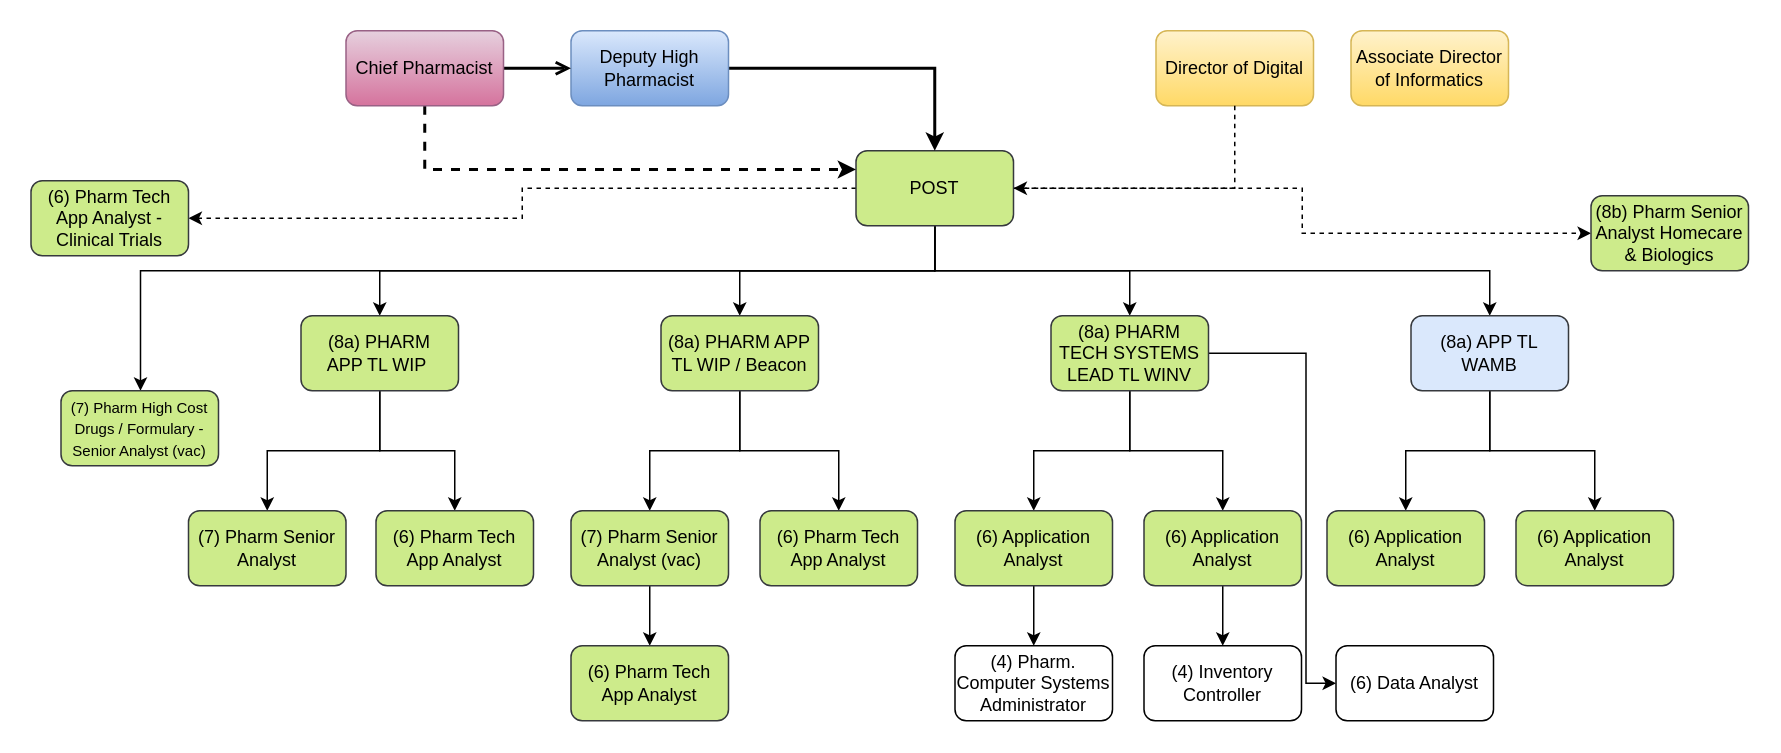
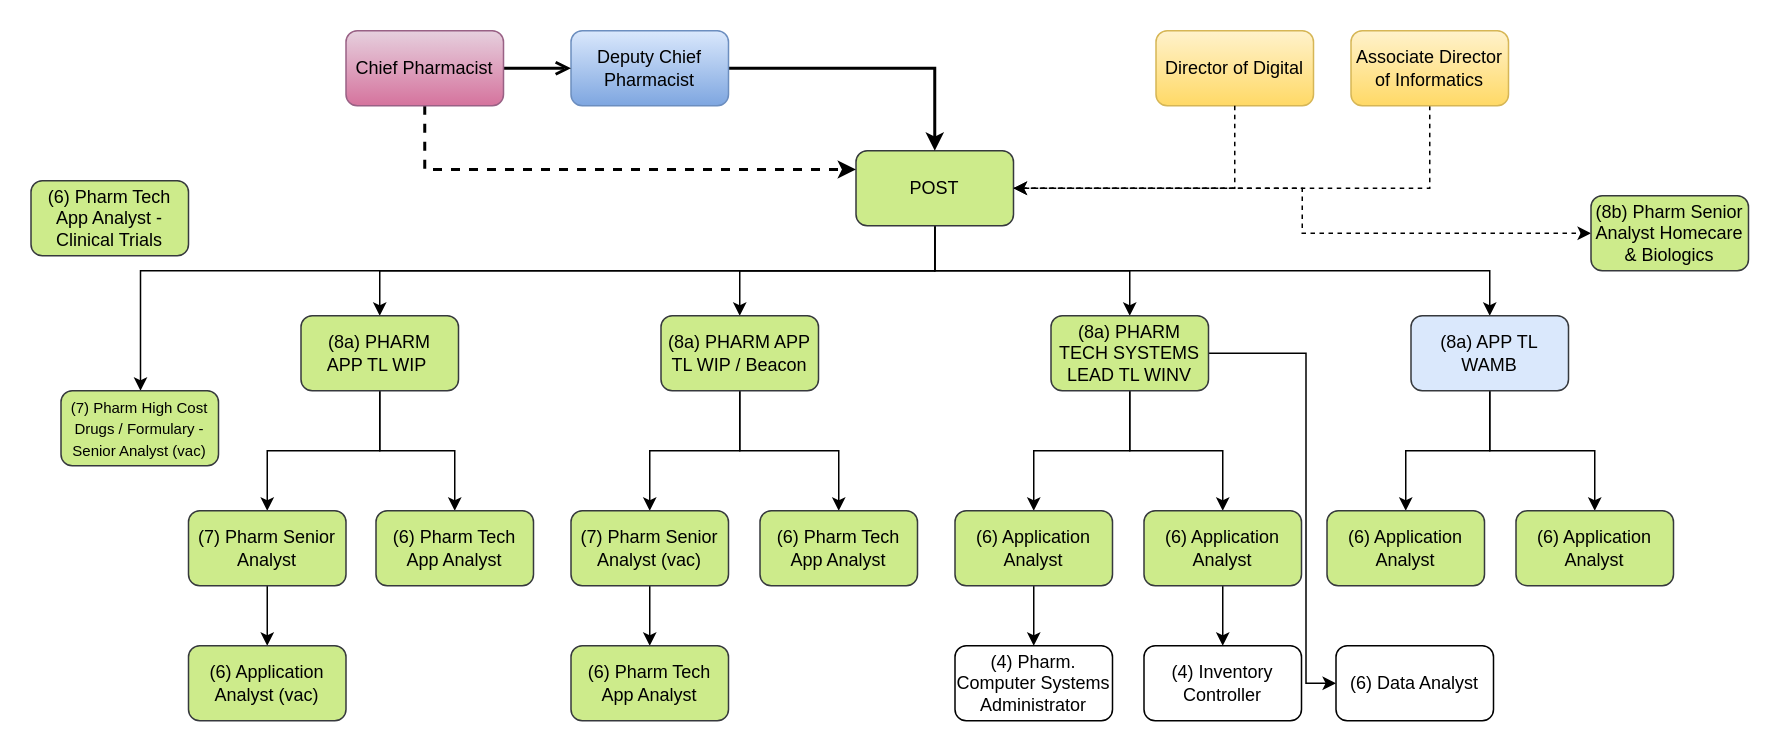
  <mxCell id="0" />
  <mxCell id="1" parent="0" />
  <mxCell id="2" style="edgeStyle=orthogonalEdgeStyle;rounded=0;orthogonalLoop=1;jettySize=auto;html=1;exitX=0.5;exitY=1;exitDx=0;exitDy=0;entryX=0.5;entryY=0;entryDx=0;entryDy=0;strokeWidth=1;" edge="1" parent="1" source="9" target="21"><mxGeometry relative="1" as="geometry" /></mxCell>
  <mxCell id="3" style="edgeStyle=orthogonalEdgeStyle;rounded=0;orthogonalLoop=1;jettySize=auto;html=1;exitX=0.5;exitY=1;exitDx=0;exitDy=0;entryX=0.5;entryY=0;entryDx=0;entryDy=0;strokeWidth=1;" edge="1" parent="1" source="9" target="28"><mxGeometry relative="1" as="geometry" /></mxCell>
  <mxCell id="4" style="edgeStyle=orthogonalEdgeStyle;rounded=0;orthogonalLoop=1;jettySize=auto;html=1;exitX=0.5;exitY=1;exitDx=0;exitDy=0;strokeWidth=1;" edge="1" parent="1" source="9" target="25"><mxGeometry relative="1" as="geometry" /></mxCell>
  <mxCell id="5" style="edgeStyle=orthogonalEdgeStyle;rounded=0;orthogonalLoop=1;jettySize=auto;html=1;exitX=0.5;exitY=1;exitDx=0;exitDy=0;entryX=0.5;entryY=0;entryDx=0;entryDy=0;strokeWidth=1;" edge="1" parent="1" source="9" target="31"><mxGeometry relative="1" as="geometry" /></mxCell>
  <mxCell id="6" style="edgeStyle=orthogonalEdgeStyle;rounded=0;orthogonalLoop=1;jettySize=auto;html=1;exitX=0.5;exitY=1;exitDx=0;exitDy=0;strokeWidth=1;" edge="1" parent="1" source="9" target="50"><mxGeometry relative="1" as="geometry"><Array as="points"><mxPoint x="623" y="180" /><mxPoint x="93" y="180" /></Array></mxGeometry></mxCell>
- <mxCell id="7" style="edgeStyle=orthogonalEdgeStyle;rounded=0;orthogonalLoop=1;jettySize=auto;html=1;exitX=0;exitY=0.5;exitDx=0;exitDy=0;dashed=1;strokeWidth=1;" edge="1" parent="1" source="9" target="48"><mxGeometry relative="1" as="geometry" /></mxCell>
  <mxCell id="8" style="edgeStyle=orthogonalEdgeStyle;rounded=0;orthogonalLoop=1;jettySize=auto;html=1;exitX=1;exitY=0.5;exitDx=0;exitDy=0;dashed=1;strokeWidth=1;" edge="1" parent="1" source="9" target="49"><mxGeometry relative="1" as="geometry" /></mxCell>
  <mxCell id="9" value="POST" style="rounded=1;whiteSpace=wrap;html=1;strokeColor=#36393d;fillColor=#cdeb8b;shadow=0;glass=0;" vertex="1" parent="1"><mxGeometry x="570" y="100" width="105" height="50" as="geometry" /></mxCell>
  <mxCell id="10" value="Director of Digital" style="rounded=1;whiteSpace=wrap;html=1;gradientColor=#ffd966;fillColor=#fff2cc;strokeColor=#d6b656;" vertex="1" parent="1"><mxGeometry x="770" y="20" width="105" height="50" as="geometry" /></mxCell>
+ <mxCell id="11" style="edgeStyle=orthogonalEdgeStyle;rounded=0;orthogonalLoop=1;jettySize=auto;html=1;exitX=0.5;exitY=1;exitDx=0;exitDy=0;entryX=1;entryY=0.5;entryDx=0;entryDy=0;dashed=1;" edge="1" parent="1" source="12" target="9"><mxGeometry relative="1" as="geometry" /></mxCell>
  <mxCell id="12" value="Associate Director of Informatics" style="rounded=1;whiteSpace=wrap;html=1;gradientColor=#ffd966;fillColor=#fff2cc;strokeColor=#d6b656;" vertex="1" parent="1"><mxGeometry x="900" y="20" width="105" height="50" as="geometry" /></mxCell>
  <mxCell id="13" style="edgeStyle=orthogonalEdgeStyle;rounded=0;orthogonalLoop=1;jettySize=auto;html=1;exitX=0.5;exitY=1;exitDx=0;exitDy=0;entryX=1;entryY=0.5;entryDx=0;entryDy=0;dashed=1;" edge="1" parent="1" source="10" target="9"><mxGeometry relative="1" as="geometry" /></mxCell>
  <mxCell id="14" style="edgeStyle=orthogonalEdgeStyle;rounded=0;orthogonalLoop=1;jettySize=auto;html=1;exitX=1;exitY=0.5;exitDx=0;exitDy=0;strokeWidth=2;" edge="1" parent="1" source="15" target="9"><mxGeometry relative="1" as="geometry" /></mxCell>
- <mxCell id="15" value="Deputy High Pharmacist" style="rounded=1;whiteSpace=wrap;html=1;gradientColor=#7ea6e0;fillColor=#dae8fc;strokeColor=#6c8ebf;" vertex="1" parent="1"><mxGeometry x="380" y="20" width="105" height="50" as="geometry" /></mxCell>
+ <mxCell id="15" value="Deputy Chief Pharmacist" style="rounded=1;whiteSpace=wrap;html=1;gradientColor=#7ea6e0;fillColor=#dae8fc;strokeColor=#6c8ebf;" vertex="1" parent="1"><mxGeometry x="380" y="20" width="105" height="50" as="geometry" /></mxCell>
  <mxCell id="16" style="edgeStyle=orthogonalEdgeStyle;rounded=0;orthogonalLoop=1;jettySize=auto;html=1;exitX=1;exitY=0.5;exitDx=0;exitDy=0;strokeWidth=2;endArrow=open;" edge="1" parent="1" source="18" target="15"><mxGeometry relative="1" as="geometry" /></mxCell>
  <mxCell id="17" style="edgeStyle=orthogonalEdgeStyle;rounded=0;orthogonalLoop=1;jettySize=auto;html=1;exitX=0.5;exitY=1;exitDx=0;exitDy=0;entryX=0;entryY=0.25;entryDx=0;entryDy=0;strokeWidth=2;dashed=1;" edge="1" parent="1" source="18" target="9"><mxGeometry relative="1" as="geometry" /></mxCell>
  <mxCell id="18" value="Chief Pharmacist" style="rounded=1;whiteSpace=wrap;html=1;gradientColor=#d5739d;fillColor=#e6d0de;strokeColor=#996185;" vertex="1" parent="1"><mxGeometry x="230" y="20" width="105" height="50" as="geometry" /></mxCell>
  <mxCell id="19" style="edgeStyle=orthogonalEdgeStyle;rounded=0;orthogonalLoop=1;jettySize=auto;html=1;exitX=0.5;exitY=1;exitDx=0;exitDy=0;strokeWidth=1;" edge="1" parent="1" source="21" target="36"><mxGeometry relative="1" as="geometry" /></mxCell>
  <mxCell id="20" style="edgeStyle=orthogonalEdgeStyle;rounded=0;orthogonalLoop=1;jettySize=auto;html=1;exitX=0.5;exitY=1;exitDx=0;exitDy=0;strokeWidth=1;" edge="1" parent="1" source="21" target="37"><mxGeometry relative="1" as="geometry" /></mxCell>
  <mxCell id="21" value="(8a) PHARM APP TL WIP / Beacon" style="rounded=1;whiteSpace=wrap;html=1;fillColor=#cdeb8b;strokeColor=#36393d;" vertex="1" parent="1"><mxGeometry x="440" y="210" width="105" height="50" as="geometry" /></mxCell>
  <mxCell id="22" style="edgeStyle=orthogonalEdgeStyle;rounded=0;orthogonalLoop=1;jettySize=auto;html=1;exitX=0.5;exitY=1;exitDx=0;exitDy=0;entryX=0.5;entryY=0;entryDx=0;entryDy=0;strokeWidth=1;" edge="1" parent="1" source="25" target="39"><mxGeometry relative="1" as="geometry" /></mxCell>
  <mxCell id="23" style="edgeStyle=orthogonalEdgeStyle;rounded=0;orthogonalLoop=1;jettySize=auto;html=1;exitX=0.5;exitY=1;exitDx=0;exitDy=0;strokeWidth=1;" edge="1" parent="1" source="25" target="41"><mxGeometry relative="1" as="geometry" /></mxCell>
  <mxCell id="24" style="edgeStyle=orthogonalEdgeStyle;rounded=0;orthogonalLoop=1;jettySize=auto;html=1;exitX=1;exitY=0.5;exitDx=0;exitDy=0;entryX=0;entryY=0.5;entryDx=0;entryDy=0;strokeWidth=1;" edge="1" parent="1"><mxGeometry relative="1" as="geometry"><mxPoint x="805" y="235" as="sourcePoint" /><mxPoint x="890" y="455" as="targetPoint" /><Array as="points"><mxPoint x="870" y="235" /><mxPoint x="870" y="455" /></Array></mxGeometry></mxCell>
  <mxCell id="25" value="(8a) PHARM TECH SYSTEMS LEAD TL WINV" style="rounded=1;whiteSpace=wrap;html=1;fillColor=#cdeb8b;strokeColor=#36393d;" vertex="1" parent="1"><mxGeometry x="700" y="210" width="105" height="50" as="geometry" /></mxCell>
  <mxCell id="26" style="edgeStyle=orthogonalEdgeStyle;rounded=0;orthogonalLoop=1;jettySize=auto;html=1;exitX=0.5;exitY=1;exitDx=0;exitDy=0;strokeWidth=1;" edge="1" parent="1" source="28" target="33"><mxGeometry relative="1" as="geometry" /></mxCell>
  <mxCell id="27" style="edgeStyle=orthogonalEdgeStyle;rounded=0;orthogonalLoop=1;jettySize=auto;html=1;exitX=0.5;exitY=1;exitDx=0;exitDy=0;strokeWidth=1;" edge="1" parent="1" source="28" target="34"><mxGeometry relative="1" as="geometry" /></mxCell>
  <mxCell id="28" value="(8a) PHARM &lt;br&gt;APP TL WIP&amp;nbsp;" style="rounded=1;whiteSpace=wrap;html=1;fillColor=#cdeb8b;strokeColor=#36393d;" vertex="1" parent="1"><mxGeometry x="200" y="210" width="105" height="50" as="geometry" /></mxCell>
  <mxCell id="29" style="edgeStyle=orthogonalEdgeStyle;rounded=0;orthogonalLoop=1;jettySize=auto;html=1;exitX=0.5;exitY=1;exitDx=0;exitDy=0;strokeWidth=1;" edge="1" parent="1" source="31" target="42"><mxGeometry relative="1" as="geometry" /></mxCell>
  <mxCell id="30" style="edgeStyle=orthogonalEdgeStyle;rounded=0;orthogonalLoop=1;jettySize=auto;html=1;exitX=0.5;exitY=1;exitDx=0;exitDy=0;entryX=0.5;entryY=0;entryDx=0;entryDy=0;strokeWidth=1;" edge="1" parent="1" source="31" target="43"><mxGeometry relative="1" as="geometry" /></mxCell>
  <mxCell id="31" value="(8a) APP TL WAMB" style="rounded=1;whiteSpace=wrap;html=1;fillColor=#dae8fc;strokeColor=#36393d;" vertex="1" parent="1"><mxGeometry x="940" y="210" width="105" height="50" as="geometry" /></mxCell>
+ <mxCell id="32" style="edgeStyle=orthogonalEdgeStyle;rounded=0;orthogonalLoop=1;jettySize=auto;html=1;exitX=0.5;exitY=1;exitDx=0;exitDy=0;entryX=0.5;entryY=0;entryDx=0;entryDy=0;strokeWidth=1;" edge="1" parent="1" source="33" target="44"><mxGeometry relative="1" as="geometry" /></mxCell>
  <mxCell id="33" value="(7) Pharm Senior Analyst" style="rounded=1;whiteSpace=wrap;html=1;fillColor=#cdeb8b;strokeColor=#36393d;" vertex="1" parent="1"><mxGeometry x="125" y="340" width="105" height="50" as="geometry" /></mxCell>
  <mxCell id="34" value="(6) Pharm Tech App Analyst" style="rounded=1;whiteSpace=wrap;html=1;fillColor=#cdeb8b;strokeColor=#36393d;" vertex="1" parent="1"><mxGeometry x="250" y="340" width="105" height="50" as="geometry" /></mxCell>
  <mxCell id="35" style="edgeStyle=orthogonalEdgeStyle;rounded=0;orthogonalLoop=1;jettySize=auto;html=1;exitX=0.5;exitY=1;exitDx=0;exitDy=0;entryX=0.5;entryY=0;entryDx=0;entryDy=0;strokeWidth=1;" edge="1" parent="1" source="36" target="45"><mxGeometry relative="1" as="geometry" /></mxCell>
  <mxCell id="36" value="(7) Pharm Senior Analyst (vac)" style="rounded=1;whiteSpace=wrap;html=1;fillColor=#cdeb8b;strokeColor=#36393d;" vertex="1" parent="1"><mxGeometry x="380" y="340" width="105" height="50" as="geometry" /></mxCell>
  <mxCell id="37" value="(6) Pharm Tech App Analyst" style="rounded=1;whiteSpace=wrap;html=1;fillColor=#cdeb8b;strokeColor=#36393d;" vertex="1" parent="1"><mxGeometry x="506" y="340" width="105" height="50" as="geometry" /></mxCell>
  <mxCell id="38" style="edgeStyle=orthogonalEdgeStyle;rounded=0;orthogonalLoop=1;jettySize=auto;html=1;exitX=0.5;exitY=1;exitDx=0;exitDy=0;entryX=0.5;entryY=0;entryDx=0;entryDy=0;strokeWidth=1;" edge="1" parent="1" source="39" target="46"><mxGeometry relative="1" as="geometry" /></mxCell>
  <mxCell id="39" value="(6) Application Analyst" style="rounded=1;whiteSpace=wrap;html=1;fillColor=#cdeb8b;strokeColor=#36393d;" vertex="1" parent="1"><mxGeometry x="636" y="340" width="105" height="50" as="geometry" /></mxCell>
  <mxCell id="40" style="edgeStyle=orthogonalEdgeStyle;rounded=0;orthogonalLoop=1;jettySize=auto;html=1;exitX=0.5;exitY=1;exitDx=0;exitDy=0;entryX=0.5;entryY=0;entryDx=0;entryDy=0;strokeWidth=1;" edge="1" parent="1" source="41" target="47"><mxGeometry relative="1" as="geometry" /></mxCell>
  <mxCell id="41" value="(6) Application Analyst" style="rounded=1;whiteSpace=wrap;html=1;fillColor=#cdeb8b;strokeColor=#36393d;" vertex="1" parent="1"><mxGeometry x="762" y="340" width="105" height="50" as="geometry" /></mxCell>
  <mxCell id="42" value="(6) Application Analyst" style="rounded=1;whiteSpace=wrap;html=1;fillColor=#cdeb8b;strokeColor=#36393d;" vertex="1" parent="1"><mxGeometry x="884" y="340" width="105" height="50" as="geometry" /></mxCell>
  <mxCell id="43" value="(6) Application Analyst" style="rounded=1;whiteSpace=wrap;html=1;fillColor=#cdeb8b;strokeColor=#36393d;" vertex="1" parent="1"><mxGeometry x="1010" y="340" width="105" height="50" as="geometry" /></mxCell>
+ <mxCell id="44" value="(6) Application Analyst (vac)" style="rounded=1;whiteSpace=wrap;html=1;fillColor=#cdeb8b;strokeColor=#36393d;" vertex="1" parent="1"><mxGeometry x="125" y="430" width="105" height="50" as="geometry" /></mxCell>
  <mxCell id="45" value="(6) Pharm Tech App Analyst" style="rounded=1;whiteSpace=wrap;html=1;fillColor=#cdeb8b;strokeColor=#36393d;" vertex="1" parent="1"><mxGeometry x="380" y="430" width="105" height="50" as="geometry" /></mxCell>
  <mxCell id="46" value="(4) Pharm. Computer Systems Administrator" style="rounded=1;whiteSpace=wrap;html=1;" vertex="1" parent="1"><mxGeometry x="636" y="430" width="105" height="50" as="geometry" /></mxCell>
  <mxCell id="47" value="(4) Inventory Controller&lt;span style=&quot;color: rgba(0 , 0 , 0 , 0) ; font-family: monospace ; font-size: 0px&quot;&gt;%3CmxGraphModel%3E%3Croot%3E%3CmxCell%20id%3D%220%22%2F%3E%3CmxCell%20id%3D%221%22%20parent%3D%220%22%2F%3E%3CmxCell%20id%3D%222%22%20value%3D%22(4)%20Computer%20Systems%20Administrator%22%20style%3D%22rounded%3D1%3BwhiteSpace%3Dwrap%3Bhtml%3D1%3B%22%20vertex%3D%221%22%20parent%3D%221%22%3E%3CmxGeometry%20x%3D%22626%22%20y%3D%22450%22%20width%3D%22105%22%20height%3D%2250%22%20as%3D%22geometry%22%2F%3E%3C%2FmxCell%3E%3C%2Froot%3E%3C%2FmxGraphModel%3E&lt;/span&gt;" style="rounded=1;whiteSpace=wrap;html=1;" vertex="1" parent="1"><mxGeometry x="762" y="430" width="105" height="50" as="geometry" /></mxCell>
  <mxCell id="48" value="(6) Pharm Tech App Analyst - Clinical Trials" style="rounded=1;whiteSpace=wrap;html=1;fillColor=#cdeb8b;strokeColor=#36393d;" vertex="1" parent="1"><mxGeometry x="20" y="120" width="105" height="50" as="geometry" /></mxCell>
  <mxCell id="49" value="(8b) Pharm Senior Analyst Homecare &amp;amp; Biologics" style="rounded=1;whiteSpace=wrap;html=1;fillColor=#cdeb8b;strokeColor=#36393d;" vertex="1" parent="1"><mxGeometry x="1060" y="130" width="105" height="50" as="geometry" /></mxCell>
  <mxCell id="50" value="&lt;font style=&quot;font-size: 10px&quot;&gt;(7) Pharm High Cost Drugs / Formulary - Senior Analyst (vac)&lt;/font&gt;" style="rounded=1;whiteSpace=wrap;html=1;fillColor=#cdeb8b;strokeColor=#36393d;" vertex="1" parent="1"><mxGeometry x="40" y="260" width="105" height="50" as="geometry" /></mxCell>
  <mxCell id="51" value="(6) Data Analyst" style="rounded=1;whiteSpace=wrap;html=1;" vertex="1" parent="1"><mxGeometry x="890" y="430" width="105" height="50" as="geometry" /></mxCell>
